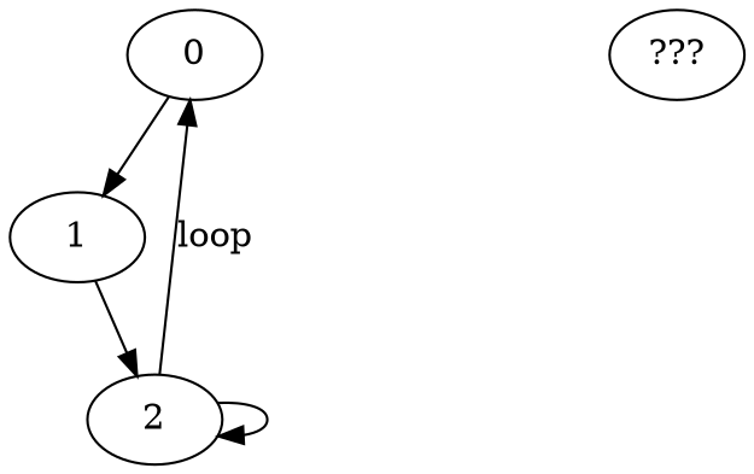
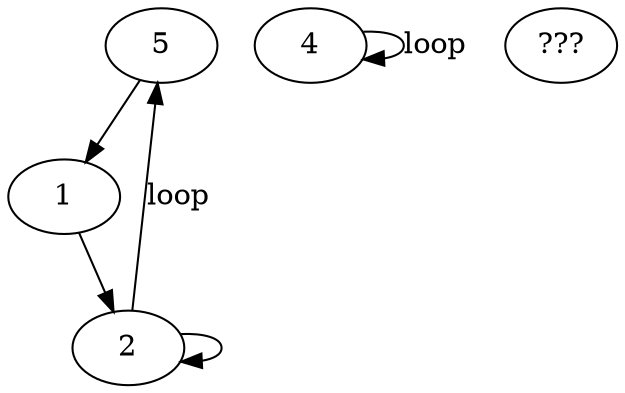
  digraph {
-   0
+   0 [label=5]
    1
    2
+   4
    "???"
    0 -> 1
    1 -> 2
    2 -> 0 [label=loop]
    2 -> 2
+   4 -> 4 [label=loop]
  }
